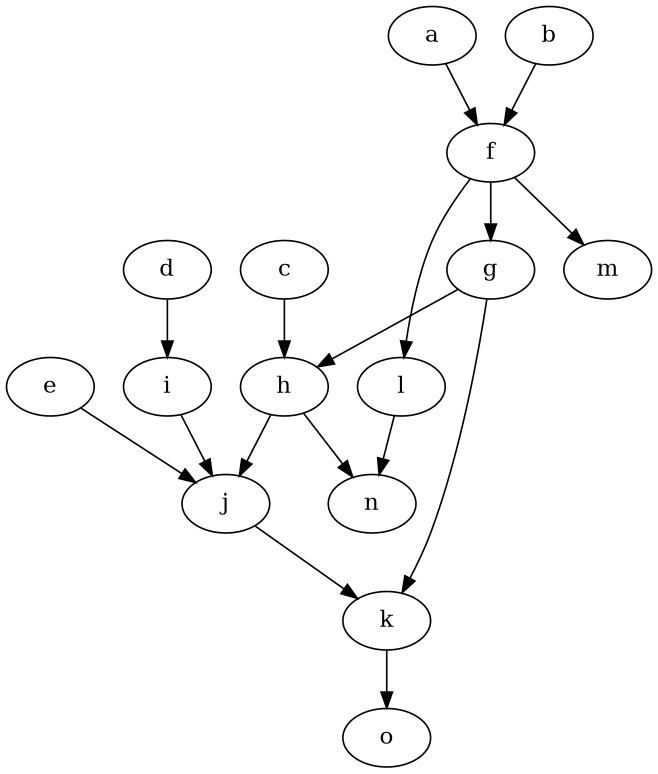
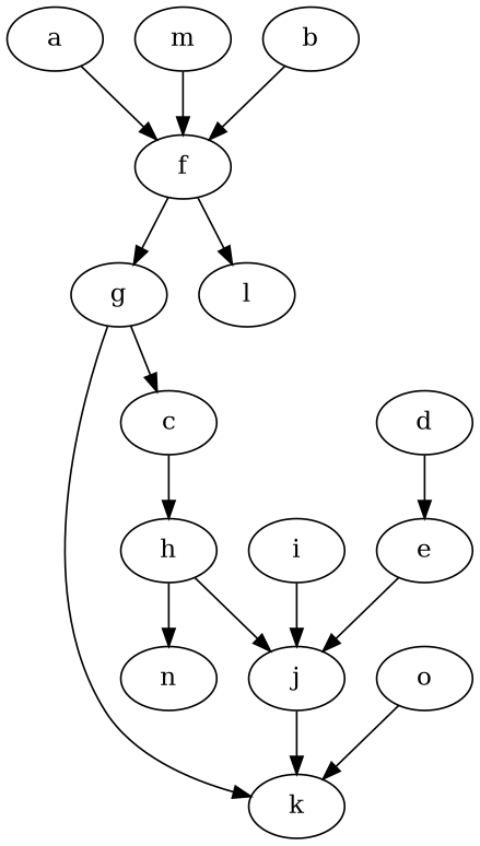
  digraph {
    a
    f
    g
    l
    m
    b
    c
    h
    j
    n
    d
    i
    e
    k
    o
    a -> f
    f -> g
    f -> l
-   f -> m
-   g -> h
+   m -> f
+   g -> c
    g -> k
-   l -> n
    b -> f
    c -> h
    h -> j
    h -> n
    j -> k
-   d -> i
+   d -> e
    i -> j
    e -> j
-   k -> o
+   o -> k
  }
